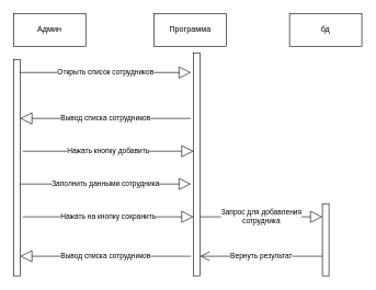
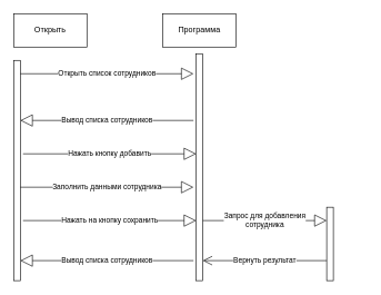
  <mxCell id="0" />
  <mxCell id="1" parent="0" />
- <mxCell id="2" value="Админ" style="html=1;whiteSpace=wrap;" vertex="1" parent="1"><mxGeometry x="20" y="20" width="110" height="50" as="geometry" /></mxCell>
+ <mxCell id="2" value="Открыть" style="html=1;whiteSpace=wrap;" vertex="1" parent="1"><mxGeometry x="20" y="20" width="110" height="50" as="geometry" /></mxCell>
  <mxCell id="3" value="" style="html=1;points=[[0,0,0,0,5],[0,1,0,0,-5],[1,0,0,0,5],[1,1,0,0,-5]];perimeter=orthogonalPerimeter;outlineConnect=0;targetShapes=umlLifeline;portConstraint=eastwest;newEdgeStyle={&quot;curved&quot;:0,&quot;rounded&quot;:0};" vertex="1" parent="1"><mxGeometry x="20" y="90" width="10" height="330" as="geometry" /></mxCell>
- <mxCell id="4" value="Программа" style="html=1;whiteSpace=wrap;" vertex="1" parent="1"><mxGeometry x="234" y="20" width="110" height="50" as="geometry" /></mxCell>
- <mxCell id="5" value="бд" style="html=1;whiteSpace=wrap;" vertex="1" parent="1"><mxGeometry x="440" y="20" width="110" height="50" as="geometry" /></mxCell>
+ <mxCell id="4" value="Программа" style="html=1;whiteSpace=wrap;" vertex="1" parent="1"><mxGeometry x="244" y="20" width="110" height="50" as="geometry" /></mxCell>
  <mxCell id="6" value="Открыть список сотрудников" style="endArrow=block;endSize=16;endFill=0;html=1;rounded=0;" edge="1" parent="1"><mxGeometry width="160" relative="1" as="geometry"><mxPoint x="30" y="110" as="sourcePoint" /><mxPoint x="290" y="110" as="targetPoint" /></mxGeometry></mxCell>
  <mxCell id="7" value="" style="html=1;points=[[0,0,0,0,5],[0,1,0,0,-5],[1,0,0,0,5],[1,1,0,0,-5]];perimeter=orthogonalPerimeter;outlineConnect=0;targetShapes=umlLifeline;portConstraint=eastwest;newEdgeStyle={&quot;curved&quot;:0,&quot;rounded&quot;:0};" vertex="1" parent="1"><mxGeometry x="294" y="80" width="10" height="340" as="geometry" /></mxCell>
  <mxCell id="8" value="" style="html=1;points=[[0,0,0,0,5],[0,1,0,0,-5],[1,0,0,0,5],[1,1,0,0,-5]];perimeter=orthogonalPerimeter;outlineConnect=0;targetShapes=umlLifeline;portConstraint=eastwest;newEdgeStyle={&quot;curved&quot;:0,&quot;rounded&quot;:0};" vertex="1" parent="1"><mxGeometry x="490" y="310" width="10" height="110" as="geometry" /></mxCell>
  <mxCell id="9" value="Запрос для добавления&lt;br&gt;сотрудника" style="endArrow=block;endSize=16;endFill=0;html=1;rounded=0;" edge="1" parent="1"><mxGeometry x="0.004" width="160" relative="1" as="geometry"><mxPoint x="304" y="330" as="sourcePoint" /><mxPoint x="490" y="330" as="targetPoint" /><mxPoint as="offset" /></mxGeometry></mxCell>
  <mxCell id="10" value="" style="endArrow=open;endFill=1;endSize=12;html=1;rounded=0;" edge="1" parent="1" target="7"><mxGeometry width="160" relative="1" as="geometry"><mxPoint x="490" y="390" as="sourcePoint" /><mxPoint x="30" y="390" as="targetPoint" /></mxGeometry></mxCell>
  <mxCell id="11" value="Вернуть результат" style="edgeLabel;html=1;align=center;verticalAlign=middle;resizable=0;points=[];" vertex="1" connectable="0" parent="10"><mxGeometry x="0.006" y="-2" relative="1" as="geometry"><mxPoint as="offset" /></mxGeometry></mxCell>
  <mxCell id="12" value="Вывод списка сотрудников" style="endArrow=block;endSize=16;endFill=0;html=1;rounded=0;" edge="1" parent="1"><mxGeometry width="160" relative="1" as="geometry"><mxPoint x="290" y="390" as="sourcePoint" /><mxPoint x="30" y="390" as="targetPoint" /></mxGeometry></mxCell>
  <mxCell id="13" value="Вывод списка сотрудников" style="endArrow=block;endSize=16;endFill=0;html=1;rounded=0;" edge="1" parent="1" target="3"><mxGeometry width="160" relative="1" as="geometry"><mxPoint x="290" y="180" as="sourcePoint" /><mxPoint x="340" y="180" as="targetPoint" /></mxGeometry></mxCell>
  <mxCell id="14" value="Нажать кнопку добавить" style="endArrow=block;endSize=16;endFill=0;html=1;rounded=0;" edge="1" parent="1"><mxGeometry width="160" relative="1" as="geometry"><mxPoint x="34" y="230" as="sourcePoint" /><mxPoint x="294" y="230" as="targetPoint" /></mxGeometry></mxCell>
  <mxCell id="15" value="Заполнить данными сотрудника" style="endArrow=block;endSize=16;endFill=0;html=1;rounded=0;" edge="1" parent="1"><mxGeometry width="160" relative="1" as="geometry"><mxPoint x="30" y="280" as="sourcePoint" /><mxPoint x="290" y="280" as="targetPoint" /></mxGeometry></mxCell>
  <mxCell id="16" value="Нажать на кнопку сохранить" style="endArrow=block;endSize=16;endFill=0;html=1;rounded=0;" edge="1" parent="1"><mxGeometry width="160" relative="1" as="geometry"><mxPoint x="34" y="330" as="sourcePoint" /><mxPoint x="294" y="330" as="targetPoint" /></mxGeometry></mxCell>
